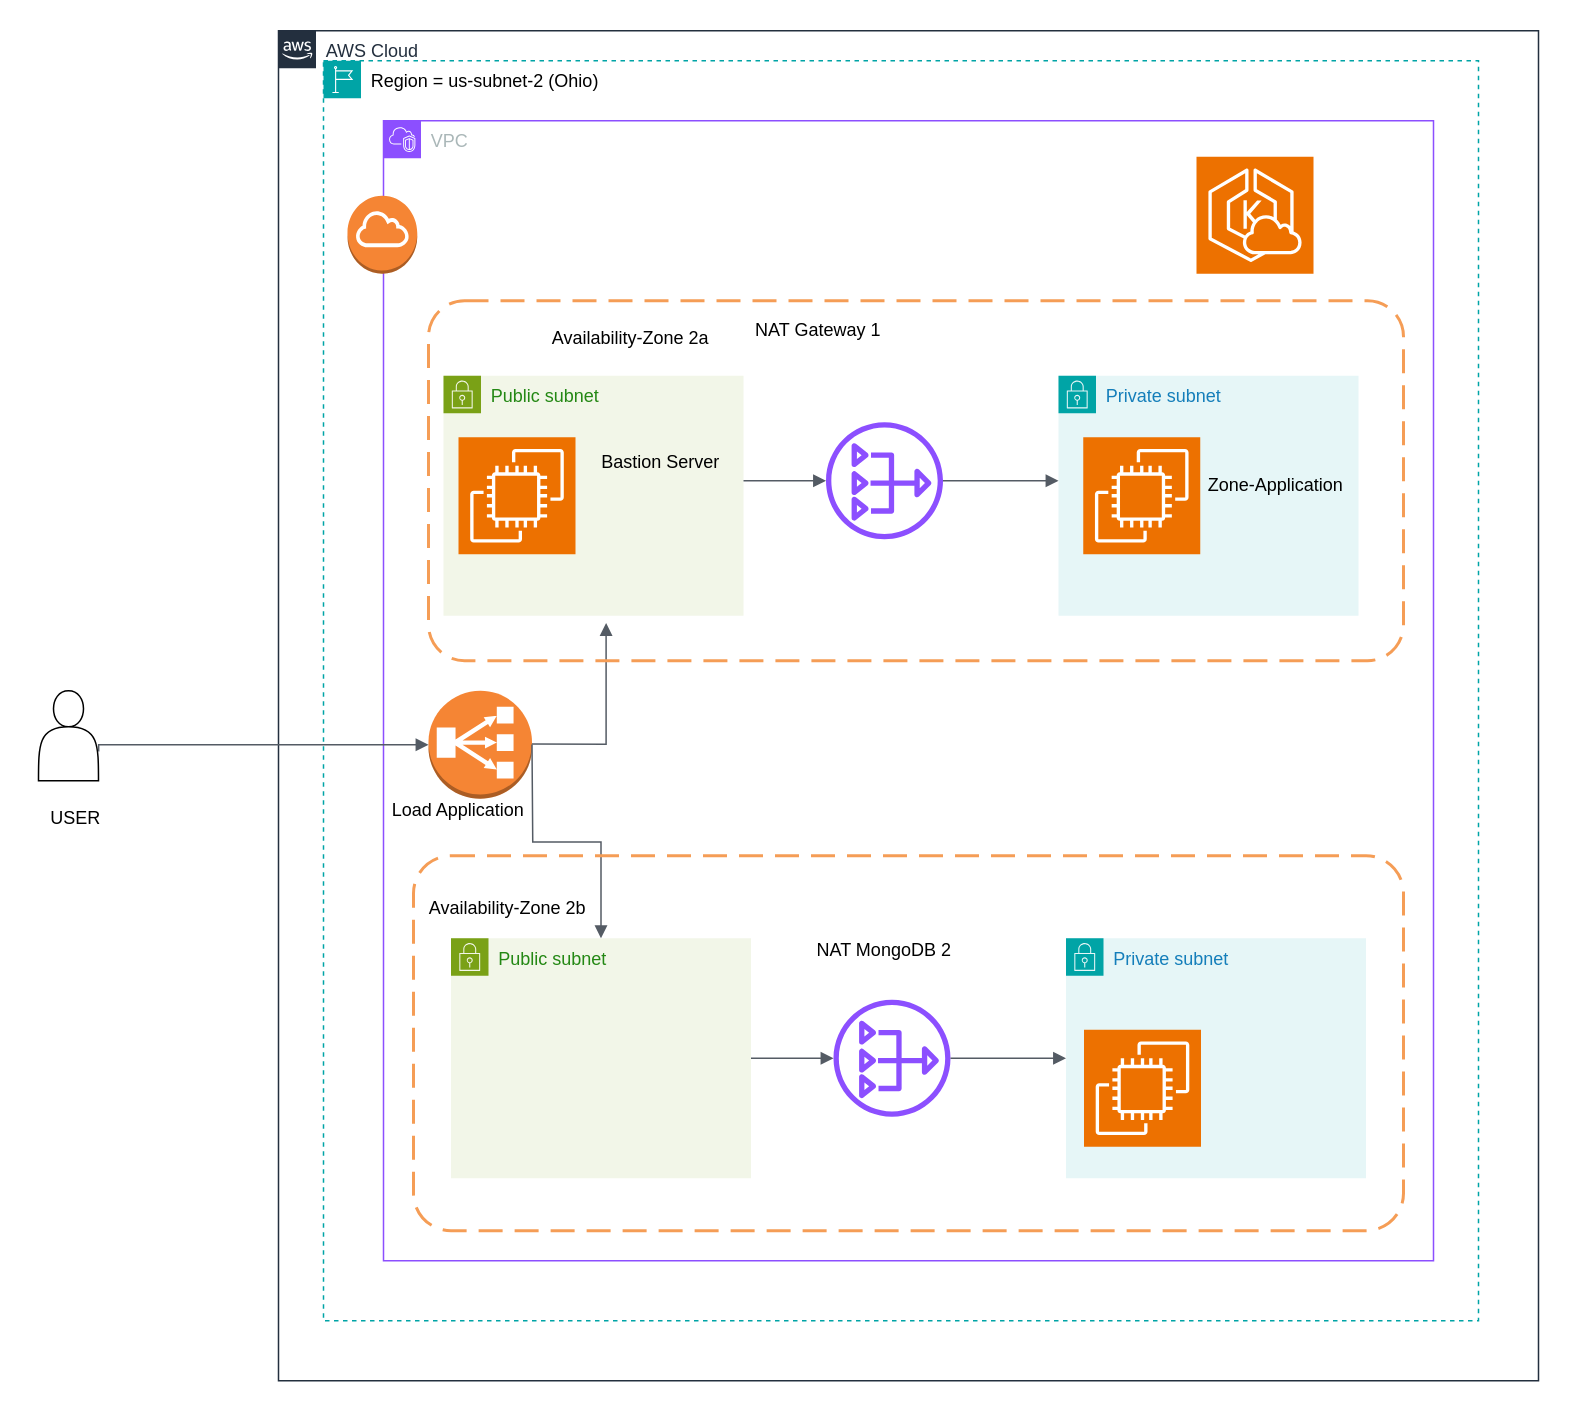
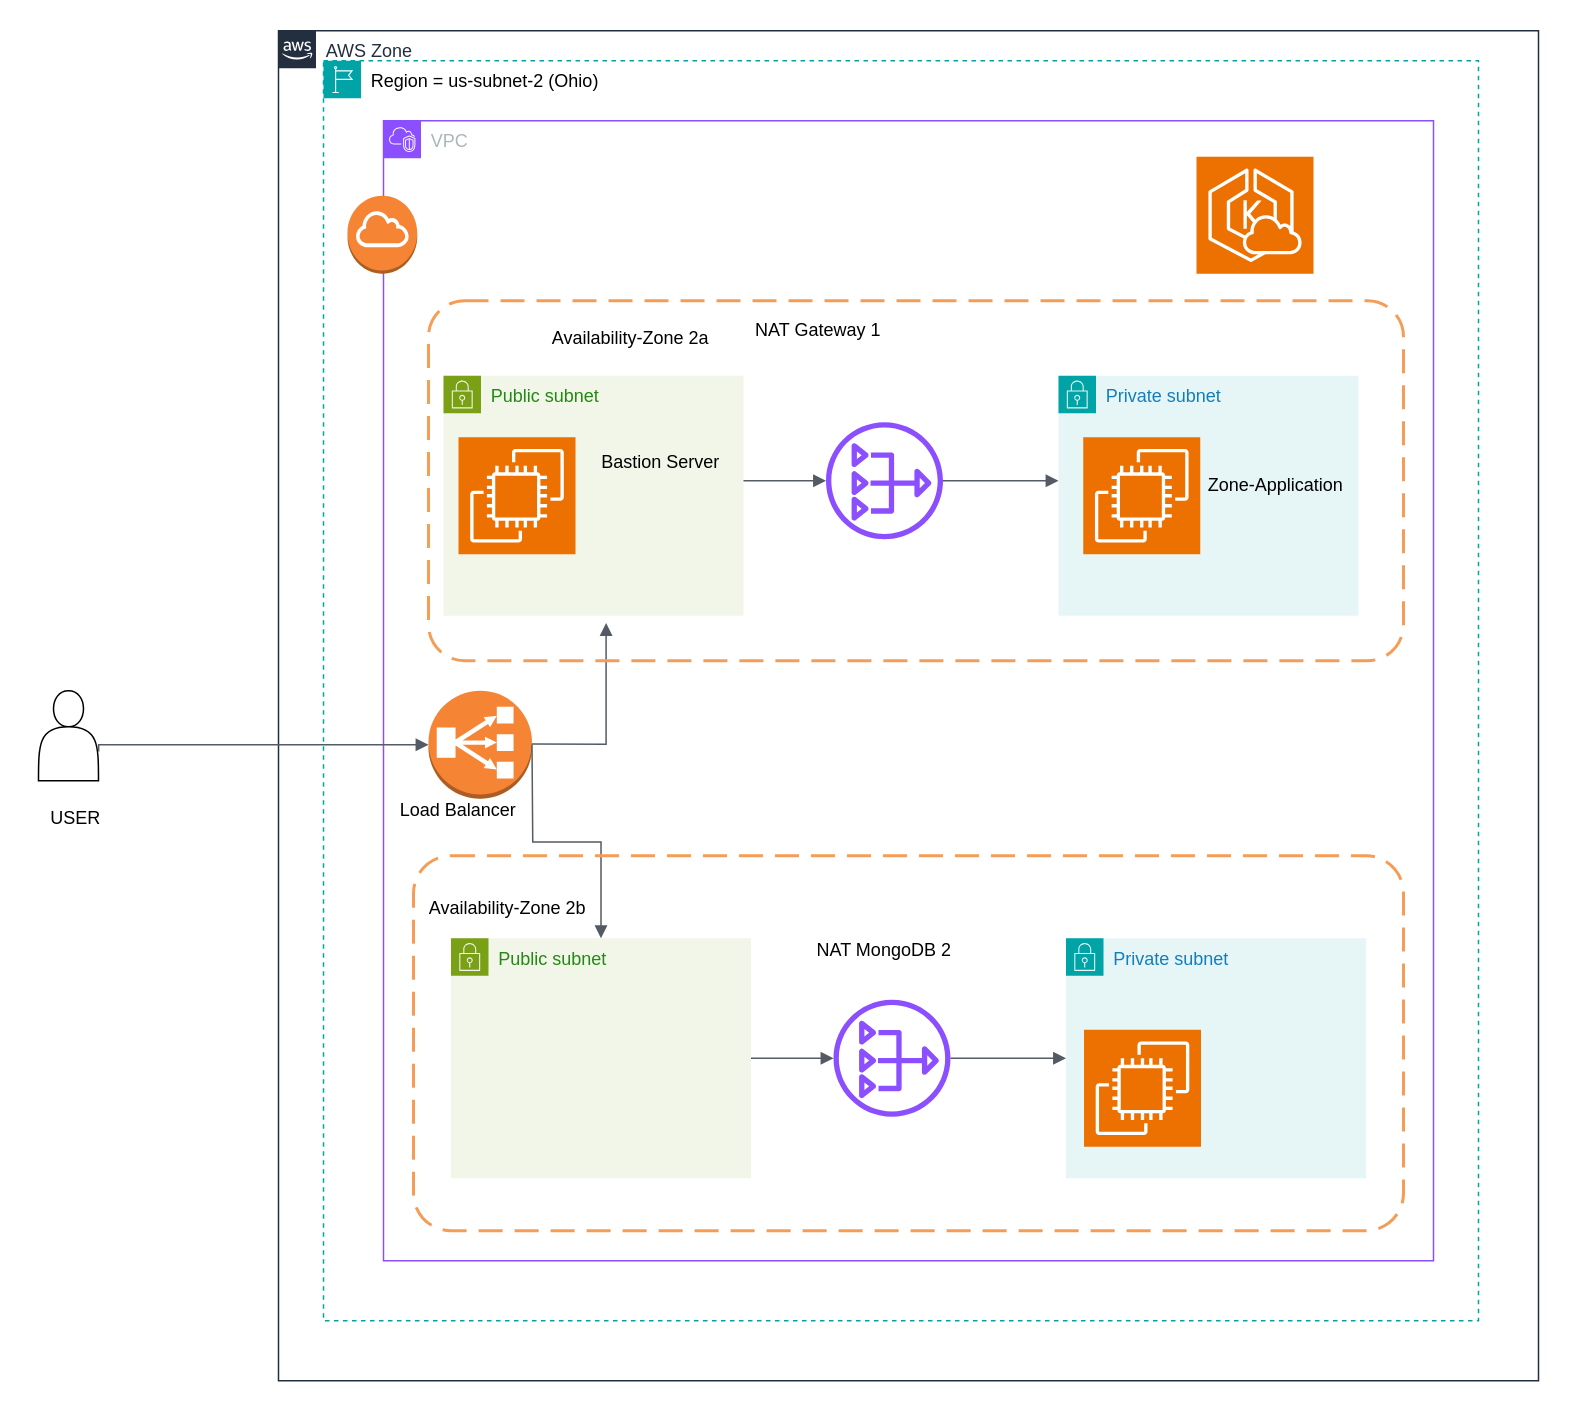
  <mxCell id="0" />
  <mxCell id="1" parent="0" />
  <mxCell id="2" value="VPC" style="points=[[0,0],[0.25,0],[0.5,0],[0.75,0],[1,0],[1,0.25],[1,0.5],[1,0.75],[1,1],[0.75,1],[0.5,1],[0.25,1],[0,1],[0,0.75],[0,0.5],[0,0.25]];outlineConnect=0;gradientColor=none;html=1;whiteSpace=wrap;fontSize=12;fontStyle=0;container=1;pointerEvents=0;collapsible=0;recursiveResize=0;shape=mxgraph.aws4.group;grIcon=mxgraph.aws4.group_vpc2;strokeColor=#8C4FFF;fillColor=none;verticalAlign=top;align=left;spacingLeft=30;fontColor=#AAB7B8;dashed=0;" parent="1" vertex="1"><mxGeometry x="255" y="80" width="700" height="760" as="geometry" /></mxCell>
  <mxCell id="3" value="&lt;div&gt;NAT Gateway 1&lt;/div&gt;" style="text;html=1;align=center;verticalAlign=middle;whiteSpace=wrap;rounded=0;" parent="2" vertex="1"><mxGeometry x="240" y="125" width="100" height="30" as="geometry" /></mxCell>
  <mxCell id="4" value="&lt;span style=&quot;color: rgb(0, 0, 0); text-align: center;&quot;&gt;Region = us-subnet-2&amp;nbsp;&lt;/span&gt;&lt;span style=&quot;color: rgb(0, 0, 0); text-align: center; background-color: initial;&quot;&gt;(Ohio)&lt;/span&gt;&lt;div&gt;&lt;span style=&quot;color: rgb(0, 0, 0); text-align: center; background-color: initial;&quot;&gt;&lt;br&gt;&lt;/span&gt;&lt;/div&gt;" style="points=[[0,0],[0.25,0],[0.5,0],[0.75,0],[1,0],[1,0.25],[1,0.5],[1,0.75],[1,1],[0.75,1],[0.5,1],[0.25,1],[0,1],[0,0.75],[0,0.5],[0,0.25]];outlineConnect=0;gradientColor=none;html=1;whiteSpace=wrap;fontSize=12;fontStyle=0;container=1;pointerEvents=0;collapsible=0;recursiveResize=0;shape=mxgraph.aws4.group;grIcon=mxgraph.aws4.group_region;strokeColor=#00A4A6;fillColor=none;verticalAlign=top;align=left;spacingLeft=30;fontColor=#147EBA;dashed=1;" parent="1" vertex="1"><mxGeometry x="215" y="40" width="770" height="840" as="geometry" /></mxCell>
- <mxCell id="5" value="AWS Cloud" style="points=[[0,0],[0.25,0],[0.5,0],[0.75,0],[1,0],[1,0.25],[1,0.5],[1,0.75],[1,1],[0.75,1],[0.5,1],[0.25,1],[0,1],[0,0.75],[0,0.5],[0,0.25]];outlineConnect=0;gradientColor=none;html=1;whiteSpace=wrap;fontSize=12;fontStyle=0;container=1;pointerEvents=0;collapsible=0;recursiveResize=0;shape=mxgraph.aws4.group;grIcon=mxgraph.aws4.group_aws_cloud_alt;strokeColor=#232F3E;fillColor=none;verticalAlign=top;align=left;spacingLeft=30;fontColor=#232F3E;dashed=0;" parent="1" vertex="1"><mxGeometry x="185" y="20" width="840" height="900" as="geometry" /></mxCell>
+ <mxCell id="5" value="AWS Zone" style="points=[[0,0],[0.25,0],[0.5,0],[0.75,0],[1,0],[1,0.25],[1,0.5],[1,0.75],[1,1],[0.75,1],[0.5,1],[0.25,1],[0,1],[0,0.75],[0,0.5],[0,0.25]];outlineConnect=0;gradientColor=none;html=1;whiteSpace=wrap;fontSize=12;fontStyle=0;container=1;pointerEvents=0;collapsible=0;recursiveResize=0;shape=mxgraph.aws4.group;grIcon=mxgraph.aws4.group_aws_cloud_alt;strokeColor=#232F3E;fillColor=none;verticalAlign=top;align=left;spacingLeft=30;fontColor=#232F3E;dashed=0;" parent="1" vertex="1"><mxGeometry x="185" y="20" width="840" height="900" as="geometry" /></mxCell>
  <mxCell id="6" value="" style="outlineConnect=0;dashed=0;verticalLabelPosition=bottom;verticalAlign=top;align=center;html=1;shape=mxgraph.aws3.internet_gateway;fillColor=#F58534;gradientColor=none;" parent="5" vertex="1"><mxGeometry x="46" y="110" width="46.5" height="52" as="geometry" /></mxCell>
  <mxCell id="7" value="" style="sketch=0;outlineConnect=0;fontColor=#232F3E;gradientColor=none;fillColor=#8C4FFF;strokeColor=none;dashed=0;verticalLabelPosition=bottom;verticalAlign=top;align=center;html=1;fontSize=12;fontStyle=0;aspect=fixed;pointerEvents=1;shape=mxgraph.aws4.nat_gateway;direction=east;" parent="5" vertex="1"><mxGeometry x="365" y="261" width="78" height="78" as="geometry" /></mxCell>
  <mxCell id="8" value="Availability-Zone 2b&lt;div&gt;&lt;br&gt;&lt;/div&gt;" style="text;html=1;align=center;verticalAlign=middle;whiteSpace=wrap;rounded=0;" parent="5" vertex="1"><mxGeometry x="525" y="690" width="110" height="30" as="geometry" /></mxCell>
  <mxCell id="9" value="Private subnet" style="points=[[0,0],[0.25,0],[0.5,0],[0.75,0],[1,0],[1,0.25],[1,0.5],[1,0.75],[1,1],[0.75,1],[0.5,1],[0.25,1],[0,1],[0,0.75],[0,0.5],[0,0.25]];outlineConnect=0;gradientColor=none;html=1;whiteSpace=wrap;fontSize=12;fontStyle=0;container=1;pointerEvents=0;collapsible=0;recursiveResize=0;shape=mxgraph.aws4.group;grIcon=mxgraph.aws4.group_security_group;grStroke=0;strokeColor=#00A4A6;fillColor=#E6F6F7;verticalAlign=top;align=left;spacingLeft=30;fontColor=#147EBA;dashed=0;" parent="5" vertex="1"><mxGeometry x="525" y="605" width="200" height="160" as="geometry" /></mxCell>
  <mxCell id="10" value="" style="sketch=0;points=[[0,0,0],[0.25,0,0],[0.5,0,0],[0.75,0,0],[1,0,0],[0,1,0],[0.25,1,0],[0.5,1,0],[0.75,1,0],[1,1,0],[0,0.25,0],[0,0.5,0],[0,0.75,0],[1,0.25,0],[1,0.5,0],[1,0.75,0]];outlineConnect=0;fontColor=#232F3E;fillColor=#ED7100;strokeColor=#ffffff;dashed=0;verticalLabelPosition=bottom;verticalAlign=top;align=center;html=1;fontSize=12;fontStyle=0;aspect=fixed;shape=mxgraph.aws4.resourceIcon;resIcon=mxgraph.aws4.ec2;" parent="9" vertex="1"><mxGeometry x="12" y="61" width="78" height="78" as="geometry" /></mxCell>
  <mxCell id="11" value="Public subnet" style="points=[[0,0],[0.25,0],[0.5,0],[0.75,0],[1,0],[1,0.25],[1,0.5],[1,0.75],[1,1],[0.75,1],[0.5,1],[0.25,1],[0,1],[0,0.75],[0,0.5],[0,0.25]];outlineConnect=0;gradientColor=none;html=1;whiteSpace=wrap;fontSize=12;fontStyle=0;container=1;pointerEvents=0;collapsible=0;recursiveResize=0;shape=mxgraph.aws4.group;grIcon=mxgraph.aws4.group_security_group;grStroke=0;strokeColor=#7AA116;fillColor=#F2F6E8;verticalAlign=top;align=left;spacingLeft=30;fontColor=#248814;dashed=0;" parent="5" vertex="1"><mxGeometry x="115" y="605" width="200" height="160" as="geometry" /></mxCell>
  <mxCell id="12" value="Availability-Zone 2b" style="text;html=1;align=center;verticalAlign=middle;whiteSpace=wrap;rounded=0;" parent="5" vertex="1"><mxGeometry x="92.5" y="570" width="120" height="30" as="geometry" /></mxCell>
  <mxCell id="13" value="" style="sketch=0;outlineConnect=0;fontColor=#232F3E;gradientColor=none;fillColor=#8C4FFF;strokeColor=none;dashed=0;verticalLabelPosition=bottom;verticalAlign=top;align=center;html=1;fontSize=12;fontStyle=0;aspect=fixed;pointerEvents=1;shape=mxgraph.aws4.nat_gateway;direction=east;" parent="5" vertex="1"><mxGeometry x="370" y="646" width="78" height="78" as="geometry" /></mxCell>
  <mxCell id="14" value="NAT MongoDB 2&lt;div&gt;&lt;br&gt;&lt;/div&gt;" style="text;html=1;align=center;verticalAlign=middle;whiteSpace=wrap;rounded=0;" parent="5" vertex="1"><mxGeometry x="349" y="605" width="110" height="30" as="geometry" /></mxCell>
  <mxCell id="15" value="" style="sketch=0;points=[[0,0,0],[0.25,0,0],[0.5,0,0],[0.75,0,0],[1,0,0],[0,1,0],[0.25,1,0],[0.5,1,0],[0.75,1,0],[1,1,0],[0,0.25,0],[0,0.5,0],[0,0.75,0],[1,0.25,0],[1,0.5,0],[1,0.75,0]];outlineConnect=0;fontColor=#232F3E;fillColor=#ED7100;strokeColor=#ffffff;dashed=0;verticalLabelPosition=bottom;verticalAlign=top;align=center;html=1;fontSize=12;fontStyle=0;aspect=fixed;shape=mxgraph.aws4.resourceIcon;resIcon=mxgraph.aws4.eks_cloud;" parent="5" vertex="1"><mxGeometry x="612" y="84" width="78" height="78" as="geometry" /></mxCell>
  <mxCell id="16" value="Availability-Zone 2a" style="text;html=1;align=center;verticalAlign=middle;whiteSpace=wrap;rounded=0;" parent="5" vertex="1"><mxGeometry x="175" y="190" width="120" height="30" as="geometry" /></mxCell>
  <mxCell id="17" value="Public subnet" style="points=[[0,0],[0.25,0],[0.5,0],[0.75,0],[1,0],[1,0.25],[1,0.5],[1,0.75],[1,1],[0.75,1],[0.5,1],[0.25,1],[0,1],[0,0.75],[0,0.5],[0,0.25]];outlineConnect=0;gradientColor=none;html=1;whiteSpace=wrap;fontSize=12;fontStyle=0;container=1;pointerEvents=0;collapsible=0;recursiveResize=0;shape=mxgraph.aws4.group;grIcon=mxgraph.aws4.group_security_group;grStroke=0;strokeColor=#7AA116;fillColor=#F2F6E8;verticalAlign=top;align=left;spacingLeft=30;fontColor=#248814;dashed=0;" parent="5" vertex="1"><mxGeometry x="110" y="230" width="200" height="160" as="geometry" /></mxCell>
  <mxCell id="18" value="Bastion Server&lt;div&gt;&lt;br&gt;&lt;/div&gt;" style="text;html=1;align=center;verticalAlign=middle;whiteSpace=wrap;rounded=0;" parent="5" vertex="1"><mxGeometry x="210" y="280" width="90" height="30" as="geometry" /></mxCell>
  <mxCell id="19" value="" style="sketch=0;points=[[0,0,0],[0.25,0,0],[0.5,0,0],[0.75,0,0],[1,0,0],[0,1,0],[0.25,1,0],[0.5,1,0],[0.75,1,0],[1,1,0],[0,0.25,0],[0,0.5,0],[0,0.75,0],[1,0.25,0],[1,0.5,0],[1,0.75,0]];outlineConnect=0;fontColor=#232F3E;fillColor=#ED7100;strokeColor=#ffffff;dashed=0;verticalLabelPosition=bottom;verticalAlign=top;align=center;html=1;fontSize=12;fontStyle=0;aspect=fixed;shape=mxgraph.aws4.resourceIcon;resIcon=mxgraph.aws4.ec2;" parent="5" vertex="1"><mxGeometry x="120" y="271" width="78" height="78" as="geometry" /></mxCell>
  <mxCell id="20" value="Private subnet" style="points=[[0,0],[0.25,0],[0.5,0],[0.75,0],[1,0],[1,0.25],[1,0.5],[1,0.75],[1,1],[0.75,1],[0.5,1],[0.25,1],[0,1],[0,0.75],[0,0.5],[0,0.25]];outlineConnect=0;gradientColor=none;html=1;whiteSpace=wrap;fontSize=12;fontStyle=0;container=1;pointerEvents=0;collapsible=0;recursiveResize=0;shape=mxgraph.aws4.group;grIcon=mxgraph.aws4.group_security_group;grStroke=0;strokeColor=#00A4A6;fillColor=#E6F6F7;verticalAlign=top;align=left;spacingLeft=30;fontColor=#147EBA;dashed=0;" parent="5" vertex="1"><mxGeometry x="520" y="230" width="200" height="160" as="geometry" /></mxCell>
  <mxCell id="21" value="Zone-Application&lt;div&gt;&lt;br&gt;&lt;/div&gt;" style="text;html=1;align=center;verticalAlign=middle;whiteSpace=wrap;rounded=0;" parent="5" vertex="1"><mxGeometry x="610" y="295" width="110" height="30" as="geometry" /></mxCell>
  <mxCell id="22" value="" style="sketch=0;points=[[0,0,0],[0.25,0,0],[0.5,0,0],[0.75,0,0],[1,0,0],[0,1,0],[0.25,1,0],[0.5,1,0],[0.75,1,0],[1,1,0],[0,0.25,0],[0,0.5,0],[0,0.75,0],[1,0.25,0],[1,0.5,0],[1,0.75,0]];outlineConnect=0;fontColor=#232F3E;fillColor=#ED7100;strokeColor=#ffffff;dashed=0;verticalLabelPosition=bottom;verticalAlign=top;align=center;html=1;fontSize=12;fontStyle=0;aspect=fixed;shape=mxgraph.aws4.resourceIcon;resIcon=mxgraph.aws4.ec2;" parent="5" vertex="1"><mxGeometry x="536.5" y="271" width="78" height="78" as="geometry" /></mxCell>
  <mxCell id="23" value="" style="edgeStyle=orthogonalEdgeStyle;html=1;endArrow=block;elbow=vertical;startArrow=none;endFill=1;strokeColor=#545B64;rounded=0;" parent="5" source="17" target="7" edge="1"><mxGeometry width="100" relative="1" as="geometry"><mxPoint x="370" y="360" as="sourcePoint" /><mxPoint x="360" y="310" as="targetPoint" /><Array as="points"><mxPoint x="320" y="300" /><mxPoint x="320" y="300" /></Array></mxGeometry></mxCell>
  <mxCell id="24" value="" style="edgeStyle=orthogonalEdgeStyle;html=1;endArrow=block;elbow=vertical;startArrow=none;endFill=1;strokeColor=#545B64;rounded=0;" parent="5" source="13" target="9" edge="1"><mxGeometry width="100" relative="1" as="geometry"><mxPoint x="425" y="663.89" as="sourcePoint" /><mxPoint x="525" y="663.89" as="targetPoint" /></mxGeometry></mxCell>
  <mxCell id="25" value="" style="edgeStyle=orthogonalEdgeStyle;html=1;endArrow=block;elbow=vertical;startArrow=none;endFill=1;strokeColor=#545B64;rounded=0;" parent="5" source="11" target="13" edge="1"><mxGeometry width="100" relative="1" as="geometry"><mxPoint x="318" y="664" as="sourcePoint" /><mxPoint x="365" y="663.58" as="targetPoint" /></mxGeometry></mxCell>
  <mxCell id="26" value="" style="outlineConnect=0;dashed=0;verticalLabelPosition=bottom;verticalAlign=top;align=center;html=1;shape=mxgraph.aws3.classic_load_balancer;fillColor=#F58534;gradientColor=none;" parent="5" vertex="1"><mxGeometry x="100" y="440" width="69" height="72" as="geometry" /></mxCell>
  <mxCell id="27" value="" style="edgeStyle=orthogonalEdgeStyle;html=1;endArrow=block;elbow=vertical;startArrow=none;endFill=1;strokeColor=#545B64;rounded=0;entryX=0.542;entryY=1.03;entryDx=0;entryDy=0;entryPerimeter=0;" parent="5" target="17" edge="1"><mxGeometry width="100" relative="1" as="geometry"><mxPoint x="169" y="475.57" as="sourcePoint" /><mxPoint x="269" y="475.57" as="targetPoint" /><Array as="points"><mxPoint x="218" y="476" /></Array></mxGeometry></mxCell>
  <mxCell id="28" value="" style="edgeStyle=orthogonalEdgeStyle;html=1;endArrow=block;elbow=vertical;startArrow=none;endFill=1;strokeColor=#545B64;rounded=0;entryX=0.5;entryY=0;entryDx=0;entryDy=0;" parent="5" target="11" edge="1"><mxGeometry width="100" relative="1" as="geometry"><mxPoint x="169" y="475.78" as="sourcePoint" /><mxPoint x="220" y="476" as="targetPoint" /></mxGeometry></mxCell>
- <mxCell id="29" value="Load Application&lt;div&gt;&lt;br&gt;&lt;/div&gt;" style="text;html=1;align=center;verticalAlign=middle;whiteSpace=wrap;rounded=0;" parent="5" vertex="1"><mxGeometry x="-30" y="512" width="300" height="30" as="geometry" /></mxCell>
+ <mxCell id="29" value="Load Balancer&lt;div&gt;&lt;br&gt;&lt;/div&gt;" style="text;html=1;align=center;verticalAlign=middle;whiteSpace=wrap;rounded=0;" parent="5" vertex="1"><mxGeometry x="-30" y="512" width="300" height="30" as="geometry" /></mxCell>
  <mxCell id="30" value="" style="shape=actor;whiteSpace=wrap;html=1;" parent="1" vertex="1"><mxGeometry x="25" y="460" width="40" height="60" as="geometry" /></mxCell>
  <mxCell id="31" value="USER" style="text;html=1;align=center;verticalAlign=middle;whiteSpace=wrap;rounded=0;" parent="1" vertex="1"><mxGeometry x="20" y="530" width="60" height="30" as="geometry" /></mxCell>
  <mxCell id="32" value="" style="edgeStyle=orthogonalEdgeStyle;html=1;endArrow=block;elbow=vertical;startArrow=none;endFill=1;strokeColor=#545B64;rounded=0;" parent="1" source="7" edge="1"><mxGeometry width="100" relative="1" as="geometry"><mxPoint x="655" y="380" as="sourcePoint" /><mxPoint x="705" y="320" as="targetPoint" /></mxGeometry></mxCell>
  <mxCell id="33" value="" style="edgeStyle=orthogonalEdgeStyle;html=1;endArrow=block;elbow=vertical;startArrow=none;endFill=1;strokeColor=#545B64;rounded=0;entryX=0;entryY=0.5;entryDx=0;entryDy=0;entryPerimeter=0;exitX=1.003;exitY=0.675;exitDx=0;exitDy=0;exitPerimeter=0;" parent="1" source="30" target="26" edge="1"><mxGeometry width="100" relative="1" as="geometry"><mxPoint x="85" y="490" as="sourcePoint" /><mxPoint x="185" y="490" as="targetPoint" /><Array as="points"><mxPoint x="65" y="496" /></Array></mxGeometry></mxCell>
  <mxCell id="34" value="" style="rounded=1;arcSize=10;dashed=1;strokeColor=#F59D56;fillColor=none;gradientColor=none;dashPattern=8 4;strokeWidth=2;" parent="1" vertex="1"><mxGeometry x="285" y="200" width="650" height="240" as="geometry" /></mxCell>
  <mxCell id="35" value="" style="rounded=1;arcSize=10;dashed=1;strokeColor=#F59D56;fillColor=none;gradientColor=none;dashPattern=8 4;strokeWidth=2;" parent="1" vertex="1"><mxGeometry x="275" y="570" width="660" height="250" as="geometry" /></mxCell>
